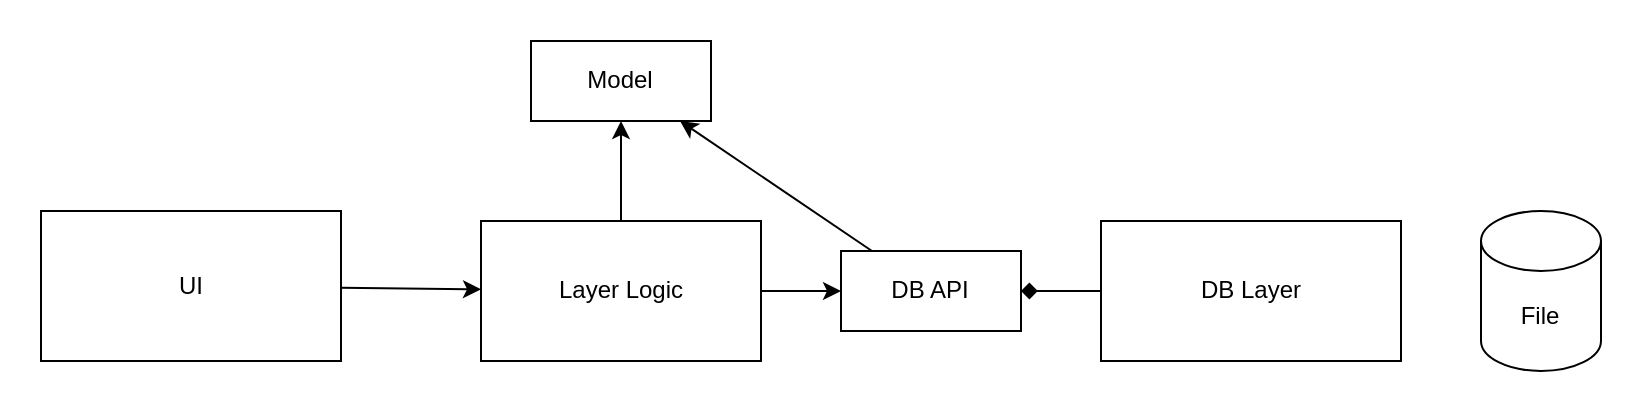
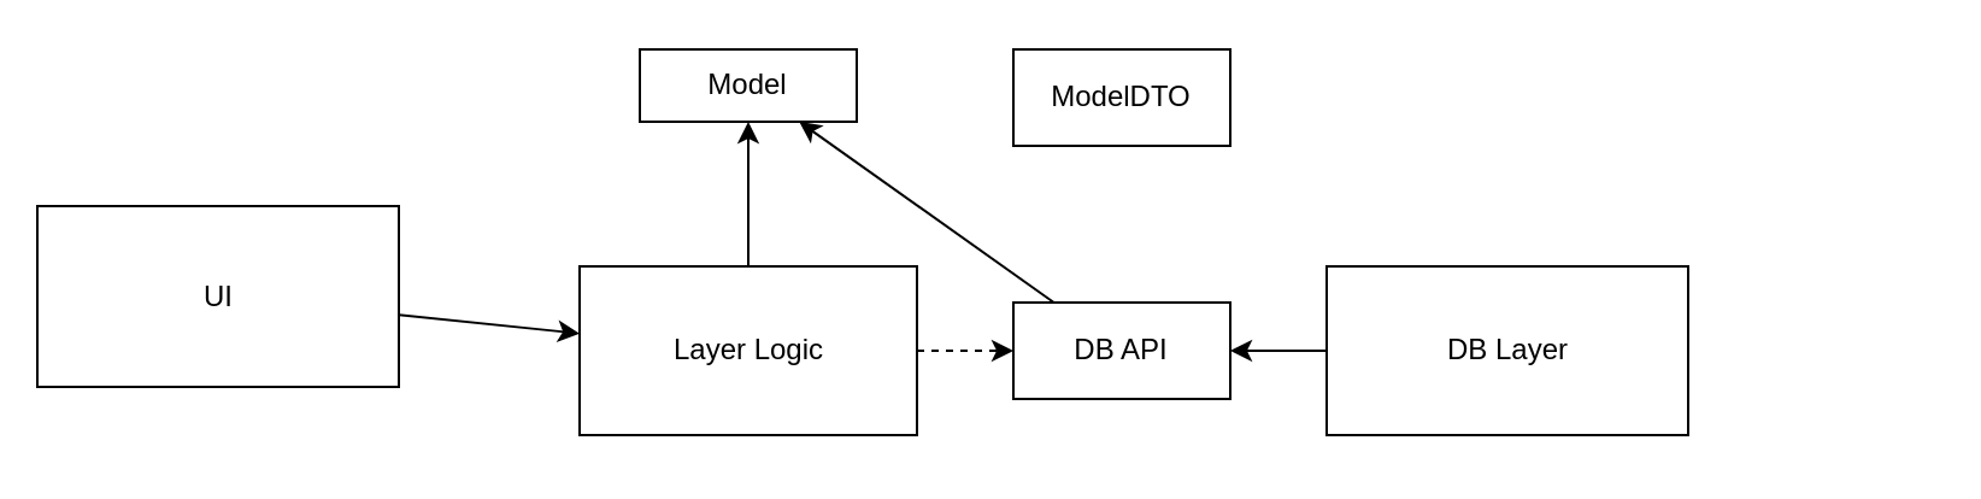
  <mxCell id="0" />
  <mxCell id="1" parent="0" />
  <mxCell id="2" style="edgeStyle=none;html=1;" parent="1" source="4" target="10" edge="1"><mxGeometry relative="1" as="geometry" /></mxCell>
- <mxCell id="3" style="edgeStyle=none;html=1;" edge="1" parent="1" source="4" target="13"><mxGeometry relative="1" as="geometry" /></mxCell>
+ <mxCell id="3" style="edgeStyle=none;html=1;dashed=1;" edge="1" parent="1" source="4" target="13"><mxGeometry relative="1" as="geometry" /></mxCell>
  <mxCell id="4" value="Layer Logic" style="html=1;dropTarget=0;verticalAlign=middle;" parent="1" vertex="1"><mxGeometry x="240" y="110" width="140" height="70" as="geometry" /></mxCell>
  <mxCell id="5" style="edgeStyle=none;html=1;" parent="1" source="6" target="4" edge="1"><mxGeometry relative="1" as="geometry"><mxPoint x="100" y="145" as="targetPoint" /></mxGeometry></mxCell>
- <mxCell id="6" value="UI" style="html=1;dropTarget=0;" parent="1" vertex="1"><mxGeometry x="20" y="105" width="150" height="75" as="geometry" /></mxCell>
- <mxCell id="7" style="edgeStyle=none;html=1;endArrow=diamond;" parent="1" source="8" target="13" edge="1"><mxGeometry relative="1" as="geometry"><mxPoint x="540" y="145" as="targetPoint" /></mxGeometry></mxCell>
+ <mxCell id="6" value="UI" style="html=1;dropTarget=0;" parent="1" vertex="1"><mxGeometry x="15" y="85" width="150" height="75" as="geometry" /></mxCell>
+ <mxCell id="7" style="edgeStyle=none;html=1;" parent="1" source="8" target="13" edge="1"><mxGeometry relative="1" as="geometry"><mxPoint x="540" y="145" as="targetPoint" /></mxGeometry></mxCell>
  <mxCell id="8" value="DB Layer" style="html=1;dropTarget=0;" parent="1" vertex="1"><mxGeometry x="550" y="110" width="150" height="70" as="geometry" /></mxCell>
- <mxCell id="9" value="File" style="shape=cylinder3;whiteSpace=wrap;html=1;boundedLbl=1;backgroundOutline=1;size=15;" parent="1" vertex="1"><mxGeometry x="740" y="105" width="60" height="80" as="geometry" /></mxCell>
- <mxCell id="10" value="Model" style="rounded=0;whiteSpace=wrap;html=1;" parent="1" vertex="1"><mxGeometry x="265" y="20" width="90" height="40" as="geometry" /></mxCell>
+ <mxCell id="10" value="Model" style="rounded=0;whiteSpace=wrap;html=1;" parent="1" vertex="1"><mxGeometry x="265" y="20" width="90" height="30" as="geometry" /></mxCell>
+ <mxCell id="11" value="ModelDTO" style="rounded=0;whiteSpace=wrap;html=1;" vertex="1" parent="1"><mxGeometry x="420" y="20" width="90" height="40" as="geometry" /></mxCell>
  <mxCell id="12" style="edgeStyle=none;html=1;" edge="1" parent="1" source="13" target="10"><mxGeometry relative="1" as="geometry" /></mxCell>
  <mxCell id="13" value="DB API" style="rounded=0;whiteSpace=wrap;html=1;" vertex="1" parent="1"><mxGeometry x="420" y="125" width="90" height="40" as="geometry" /></mxCell>
